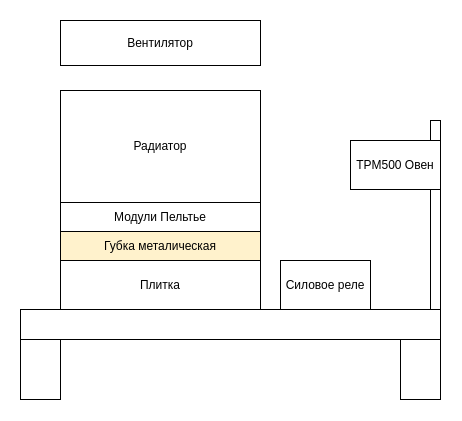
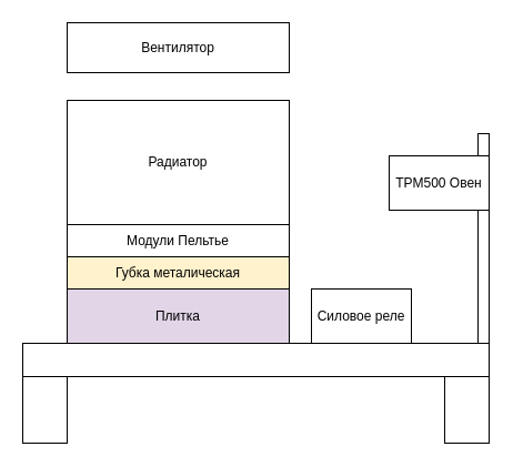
  <mxCell id="0" />
  <mxCell id="1" parent="0" />
  <mxCell id="2" value="" style="rounded=0;whiteSpace=wrap;html=1;" vertex="1" parent="1"><mxGeometry x="20" y="309" width="420" height="30" as="geometry" /></mxCell>
  <mxCell id="3" value="" style="rounded=0;whiteSpace=wrap;html=1;" vertex="1" parent="1"><mxGeometry x="20" y="339" width="40" height="60" as="geometry" /></mxCell>
  <mxCell id="4" value="" style="rounded=0;whiteSpace=wrap;html=1;" vertex="1" parent="1"><mxGeometry x="400" y="339" width="40" height="60" as="geometry" /></mxCell>
- <mxCell id="5" value="Плитка" style="rounded=0;whiteSpace=wrap;html=1;" vertex="1" parent="1"><mxGeometry x="60" y="260" width="200" height="49" as="geometry" /></mxCell>
+ <mxCell id="5" value="Плитка" style="rounded=0;whiteSpace=wrap;html=1;fillColor=#e1d5e7;" vertex="1" parent="1"><mxGeometry x="60" y="260" width="200" height="49" as="geometry" /></mxCell>
  <mxCell id="6" value="Модули Пельтье" style="rounded=0;whiteSpace=wrap;html=1;" vertex="1" parent="1"><mxGeometry x="60" y="202" width="200" height="29" as="geometry" /></mxCell>
  <mxCell id="7" value="Губка металическая" style="rounded=0;whiteSpace=wrap;html=1;fillColor=#fff2cc;" vertex="1" parent="1"><mxGeometry x="60" y="231" width="200" height="29" as="geometry" /></mxCell>
  <mxCell id="8" value="Радиатор" style="rounded=0;whiteSpace=wrap;html=1;" vertex="1" parent="1"><mxGeometry x="60" y="90" width="200" height="112" as="geometry" /></mxCell>
  <mxCell id="9" value="Вентилятор" style="rounded=0;whiteSpace=wrap;html=1;" vertex="1" parent="1"><mxGeometry x="60" y="20" width="200" height="45" as="geometry" /></mxCell>
  <mxCell id="10" value="Силовое реле" style="rounded=0;whiteSpace=wrap;html=1;" vertex="1" parent="1"><mxGeometry x="280" y="260" width="90" height="49" as="geometry" /></mxCell>
  <mxCell id="11" value="" style="rounded=0;whiteSpace=wrap;html=1;" vertex="1" parent="1"><mxGeometry x="430" y="120" width="10" height="189" as="geometry" /></mxCell>
  <mxCell id="12" value="ТРМ500 Овен" style="rounded=0;whiteSpace=wrap;html=1;" vertex="1" parent="1"><mxGeometry x="350" y="140" width="90" height="49" as="geometry" /></mxCell>
